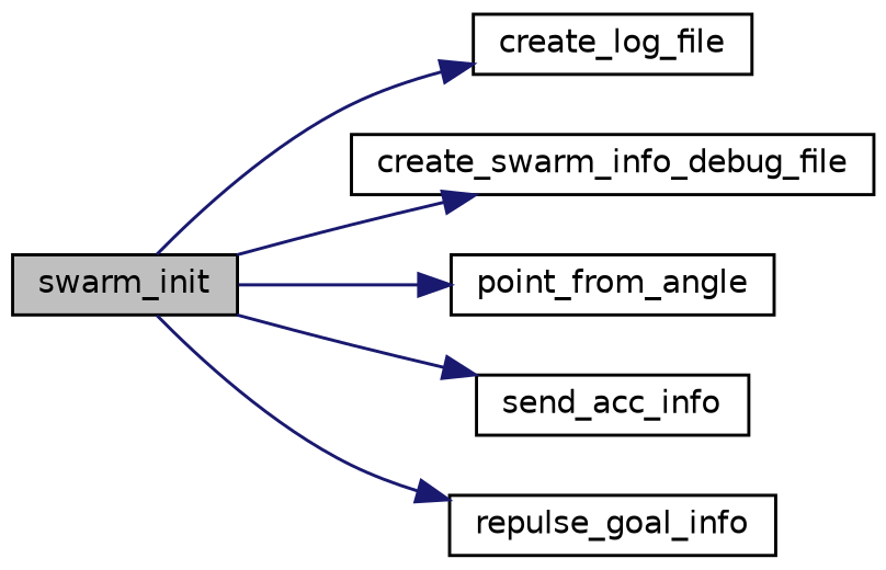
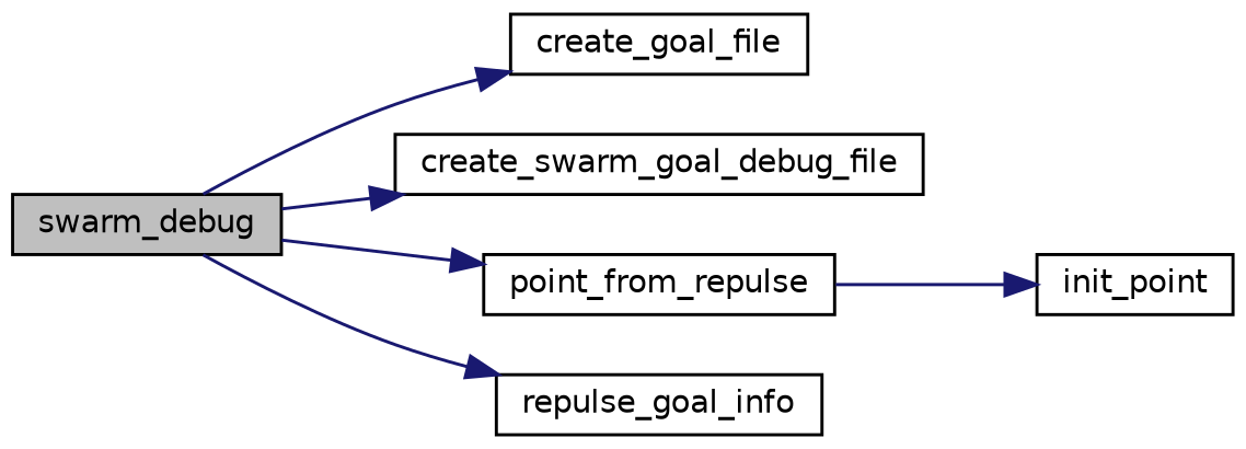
  digraph {
    rankdir=LR
    node [color=black fillcolor=white fontname=Helvetica fontsize=10 shape=record style=filled]
    edge [color=midnightblue fontname=Helvetica fontsize=10 labelfontname=Helvetica labelfontsize=10 style=solid]
-   n1 [fillcolor=grey75 fontcolor=black height=0.2 label=swarm_init width=0.4]
-   n2 [height=0.2 label=create_log_file width=0.4]
-   n3 [height=0.2 label=create_swarm_info_debug_file width=0.4]
-   n4 [height=0.2 label=point_from_angle width=0.4]
-   n5 [height=0.2 label=send_acc_info width=0.4]
+   n1 [fillcolor=grey75 fontcolor=black height=0.2 label=swarm_debug width=0.4]
+   n2 [height=0.2 label=create_goal_file width=0.4]
+   n3 [height=0.2 label=create_swarm_goal_debug_file width=0.4]
+   n4 [height=0.2 label=point_from_repulse width=0.4]
    n6 [height=0.2 label=repulse_goal_info width=0.4]
+   n7 [height=0.2 label=init_point width=0.4]
    n1 -> n2
    n1 -> n3
    n1 -> n4
-   n1 -> n5
    n1 -> n6
+   n4 -> n7
  }
